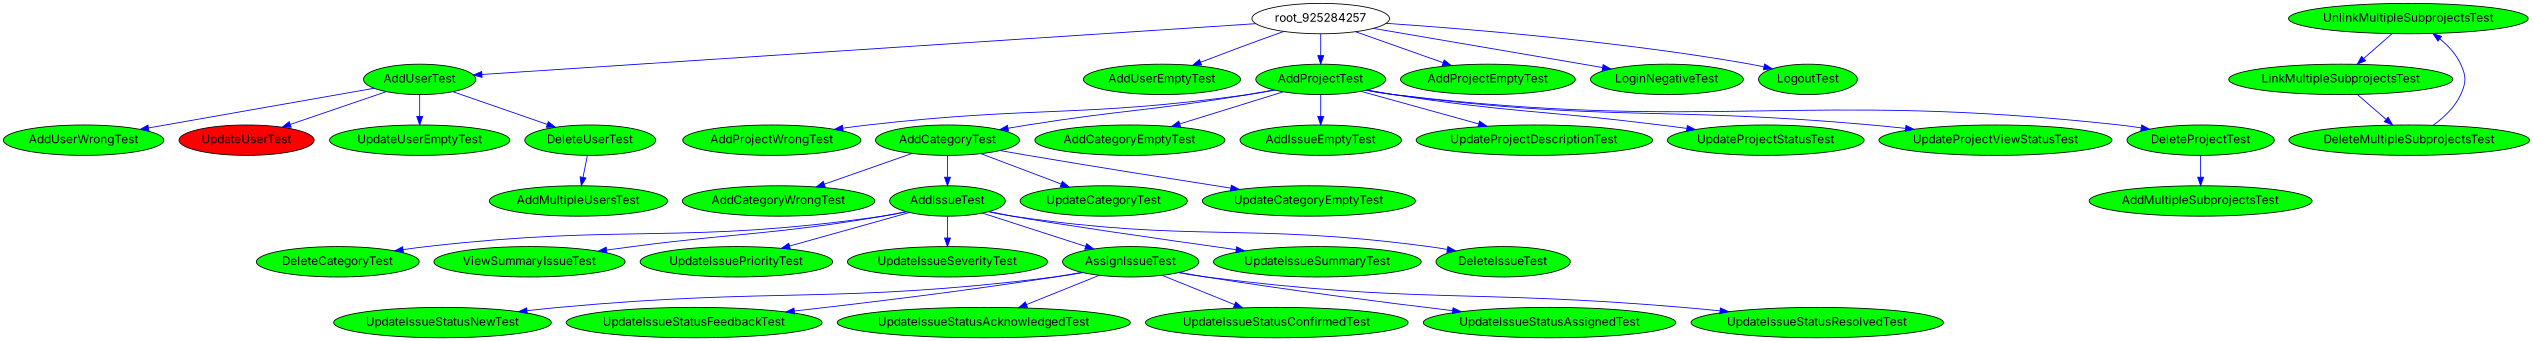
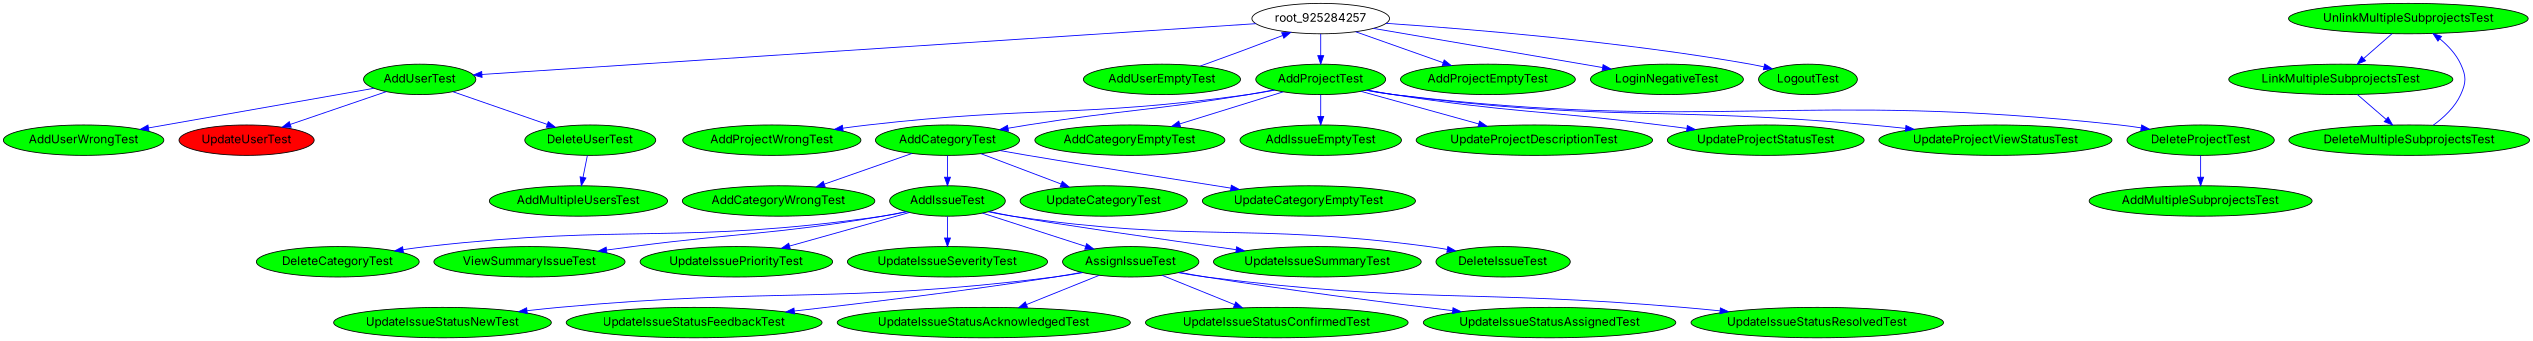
  strict digraph {
    fontname=Inter
    node [fontname=Inter fillcolor=green fontcolor=black style=filled]
    edge [color=blue fontname=Inter]
    n1 [color=black label=root_925284257 fillcolor="" fontcolor="" style=""]
    n2 [label=AddUserTest]
    n3 [label=AddUserEmptyTest]
    n4 [label=AddProjectTest]
    n5 [label=AddProjectEmptyTest]
    n6 [label=LoginNegativeTest]
    n7 [label=LogoutTest]
    n8 [label=AddUserWrongTest]
    n9 [fillcolor=red label=UpdateUserTest]
-   n10 [label=UpdateUserEmptyTest]
    n11 [label=DeleteUserTest]
    n12 [label=AddProjectWrongTest]
    n13 [label=AddCategoryTest]
    n14 [label=AddCategoryEmptyTest]
    n15 [label=AddIssueEmptyTest]
    n16 [label=UpdateProjectDescriptionTest]
    n17 [label=UpdateProjectStatusTest]
    n18 [label=UpdateProjectViewStatusTest]
    n19 [label=DeleteProjectTest]
    n20 [label=AddMultipleUsersTest]
    n21 [label=AddCategoryWrongTest]
    n22 [label=AddIssueTest]
    n23 [label=UpdateCategoryTest]
    n24 [label=UpdateCategoryEmptyTest]
    n25 [label=AddMultipleSubprojectsTest]
    n26 [label=DeleteCategoryTest]
    n27 [label=ViewSummaryIssueTest]
    n28 [label=UpdateIssuePriorityTest]
    n29 [label=UpdateIssueSeverityTest]
    n30 [label=AssignIssueTest]
    n31 [label=UpdateIssueSummaryTest]
    n32 [label=DeleteIssueTest]
    n33 [label=UpdateIssueStatusNewTest]
    n34 [label=UpdateIssueStatusFeedbackTest]
    n35 [label=UpdateIssueStatusAcknowledgedTest]
    n36 [label=UpdateIssueStatusConfirmedTest]
    n37 [label=UpdateIssueStatusAssignedTest]
    n38 [label=UpdateIssueStatusResolvedTest]
    n39 [label=UnlinkMultipleSubprojectsTest]
    n40 [label=LinkMultipleSubprojectsTest]
    n41 [label=DeleteMultipleSubprojectsTest]
    n1 -> n2
-   n1 -> n3
+   n3 -> n1
    n1 -> n4
    n1 -> n5
    n1 -> n6
    n1 -> n7
    n2 -> n8
    n2 -> n9
-   n2 -> n10
    n2 -> n11
    n4 -> n12
    n4 -> n13
    n4 -> n14
    n4 -> n15
    n4 -> n16
    n4 -> n17
    n4 -> n18
    n4 -> n19
    n11 -> n20
    n13 -> n21
    n13 -> n22
    n13 -> n23
    n13 -> n24
    n19 -> n25
    n22 -> n26
    n22 -> n27
    n22 -> n28
    n22 -> n29
    n22 -> n30
    n22 -> n31
    n22 -> n32
    n30 -> n33
    n30 -> n34
    n30 -> n35
    n30 -> n36
    n30 -> n37
    n30 -> n38
    n39 -> n40
    n40 -> n41
    n41 -> n39
  }
